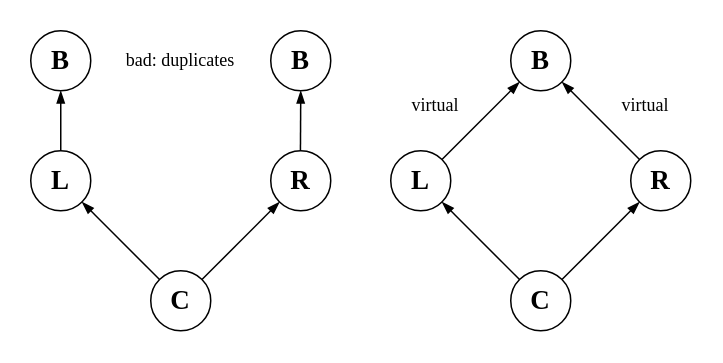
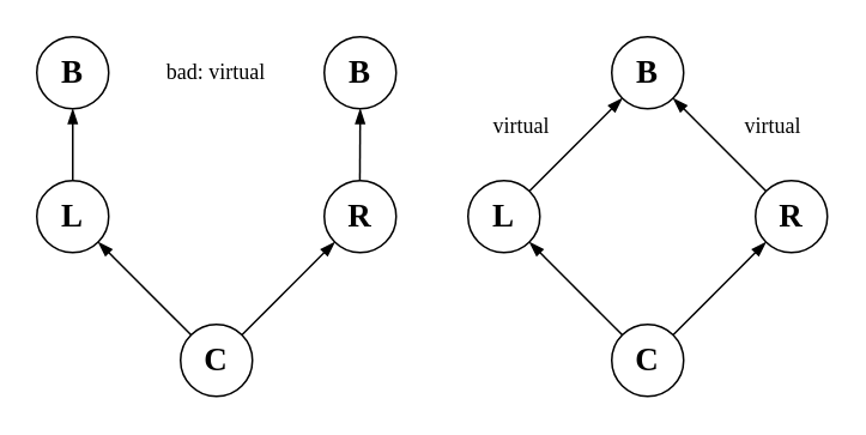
  <mxCell id="0" />
  <mxCell id="1" parent="0" />
  <mxCell id="2" value="&lt;b&gt;&lt;font style=&quot;font-size: 18px;&quot; face=&quot;Verdana&quot;&gt;B&lt;/font&gt;&lt;/b&gt;" style="ellipse;whiteSpace=wrap;html=1;" parent="1" vertex="1"><mxGeometry x="20" y="20" width="40" height="40" as="geometry" /></mxCell>
  <mxCell id="3" value="&lt;b&gt;&lt;font style=&quot;font-size: 18px;&quot; face=&quot;Verdana&quot;&gt;L&lt;/font&gt;&lt;/b&gt;" style="ellipse;whiteSpace=wrap;html=1;" parent="1" vertex="1"><mxGeometry x="20" y="100" width="40" height="40" as="geometry" /></mxCell>
  <mxCell id="4" value="&lt;b&gt;&lt;font style=&quot;font-size: 18px;&quot; face=&quot;Verdana&quot;&gt;R&lt;/font&gt;&lt;/b&gt;" style="ellipse;whiteSpace=wrap;html=1;" parent="1" vertex="1"><mxGeometry x="180" y="100" width="40" height="40" as="geometry" /></mxCell>
  <mxCell id="5" value="&lt;b&gt;&lt;font style=&quot;font-size: 18px;&quot; face=&quot;Verdana&quot;&gt;C&lt;/font&gt;&lt;/b&gt;" style="ellipse;whiteSpace=wrap;html=1;" parent="1" vertex="1"><mxGeometry x="100" y="180" width="40" height="40" as="geometry" /></mxCell>
  <mxCell id="6" value="" style="endArrow=blockThin;html=1;rounded=0;exitX=0.5;exitY=0;exitDx=0;exitDy=0;entryX=0.5;entryY=1;entryDx=0;entryDy=0;endFill=1;" parent="1" source="3" target="2" edge="1"><mxGeometry width="50" height="50" relative="1" as="geometry"><mxPoint x="70" y="100" as="sourcePoint" /><mxPoint x="120" y="50" as="targetPoint" /></mxGeometry></mxCell>
  <mxCell id="7" value="" style="endArrow=blockThin;html=1;rounded=0;exitX=0.5;exitY=0;exitDx=0;exitDy=0;entryX=0.5;entryY=1;entryDx=0;entryDy=0;endFill=1;" parent="1" source="21" edge="1"><mxGeometry width="50" height="50" relative="1" as="geometry"><mxPoint x="199.8" y="100" as="sourcePoint" /><mxPoint x="199.8" y="40" as="targetPoint" /></mxGeometry></mxCell>
  <mxCell id="8" value="" style="endArrow=blockThin;html=1;rounded=0;exitX=0;exitY=0;exitDx=0;exitDy=0;entryX=1;entryY=1;entryDx=0;entryDy=0;endFill=1;" parent="1" source="5" target="3" edge="1"><mxGeometry width="50" height="50" relative="1" as="geometry"><mxPoint x="60" y="120" as="sourcePoint" /><mxPoint x="60" y="60" as="targetPoint" /></mxGeometry></mxCell>
  <mxCell id="9" value="" style="endArrow=blockThin;html=1;rounded=0;exitX=1;exitY=0;exitDx=0;exitDy=0;entryX=0;entryY=1;entryDx=0;entryDy=0;endFill=1;" parent="1" source="5" target="4" edge="1"><mxGeometry width="50" height="50" relative="1" as="geometry"><mxPoint x="70" y="130" as="sourcePoint" /><mxPoint x="70" y="70" as="targetPoint" /></mxGeometry></mxCell>
  <mxCell id="10" value="&lt;b&gt;&lt;font style=&quot;font-size: 18px;&quot; face=&quot;Verdana&quot;&gt;B&lt;/font&gt;&lt;/b&gt;" style="ellipse;whiteSpace=wrap;html=1;" parent="1" vertex="1"><mxGeometry x="340" y="20" width="40" height="40" as="geometry" /></mxCell>
  <mxCell id="11" value="&lt;b&gt;&lt;font style=&quot;font-size: 18px;&quot; face=&quot;Verdana&quot;&gt;L&lt;/font&gt;&lt;/b&gt;" style="ellipse;whiteSpace=wrap;html=1;" parent="1" vertex="1"><mxGeometry x="260" y="100" width="40" height="40" as="geometry" /></mxCell>
  <mxCell id="12" value="&lt;b&gt;&lt;font style=&quot;font-size: 18px;&quot; face=&quot;Verdana&quot;&gt;R&lt;/font&gt;&lt;/b&gt;" style="ellipse;whiteSpace=wrap;html=1;" parent="1" vertex="1"><mxGeometry x="420" y="100" width="40" height="40" as="geometry" /></mxCell>
  <mxCell id="13" value="&lt;b&gt;&lt;font style=&quot;font-size: 18px;&quot; face=&quot;Verdana&quot;&gt;C&lt;/font&gt;&lt;/b&gt;" style="ellipse;whiteSpace=wrap;html=1;" parent="1" vertex="1"><mxGeometry x="340" y="180" width="40" height="40" as="geometry" /></mxCell>
  <mxCell id="14" value="" style="endArrow=blockThin;html=1;rounded=0;exitX=1;exitY=0;exitDx=0;exitDy=0;entryX=0;entryY=1;entryDx=0;entryDy=0;endFill=1;" parent="1" source="11" target="10" edge="1"><mxGeometry width="50" height="50" relative="1" as="geometry"><mxPoint x="310" y="100" as="sourcePoint" /><mxPoint x="360" y="50" as="targetPoint" /></mxGeometry></mxCell>
  <mxCell id="15" value="" style="endArrow=blockThin;html=1;rounded=0;exitX=0;exitY=0;exitDx=0;exitDy=0;entryX=1;entryY=1;entryDx=0;entryDy=0;endFill=1;" parent="1" source="12" target="10" edge="1"><mxGeometry width="50" height="50" relative="1" as="geometry"><mxPoint x="439.8" y="100" as="sourcePoint" /><mxPoint x="439.8" y="40" as="targetPoint" /></mxGeometry></mxCell>
  <mxCell id="16" value="" style="endArrow=blockThin;html=1;rounded=0;exitX=0;exitY=0;exitDx=0;exitDy=0;entryX=1;entryY=1;entryDx=0;entryDy=0;endFill=1;" parent="1" source="13" target="11" edge="1"><mxGeometry width="50" height="50" relative="1" as="geometry"><mxPoint x="300" y="120" as="sourcePoint" /><mxPoint x="300" y="60" as="targetPoint" /></mxGeometry></mxCell>
  <mxCell id="17" value="" style="endArrow=blockThin;html=1;rounded=0;exitX=1;exitY=0;exitDx=0;exitDy=0;entryX=0;entryY=1;entryDx=0;entryDy=0;endFill=1;" parent="1" source="13" target="12" edge="1"><mxGeometry width="50" height="50" relative="1" as="geometry"><mxPoint x="310" y="130" as="sourcePoint" /><mxPoint x="310" y="70" as="targetPoint" /></mxGeometry></mxCell>
- <mxCell id="18" value="&lt;font face=&quot;Verdana&quot;&gt;bad: duplicates&lt;/font&gt;" style="text;html=1;align=center;verticalAlign=middle;whiteSpace=wrap;rounded=0;" parent="1" vertex="1"><mxGeometry x="60" y="20" width="120" height="40" as="geometry" /></mxCell>
+ <mxCell id="18" value="&lt;font face=&quot;Verdana&quot;&gt;bad: virtual&lt;/font&gt;" style="text;html=1;align=center;verticalAlign=middle;whiteSpace=wrap;rounded=0;" parent="1" vertex="1"><mxGeometry x="60" y="20" width="120" height="40" as="geometry" /></mxCell>
  <mxCell id="19" value="&lt;font face=&quot;Verdana&quot;&gt;virtual&lt;/font&gt;" style="text;html=1;align=center;verticalAlign=middle;whiteSpace=wrap;rounded=0;" parent="1" vertex="1"><mxGeometry x="400" y="60" width="60" height="20" as="geometry" /></mxCell>
  <mxCell id="20" value="" style="endArrow=blockThin;html=1;rounded=0;exitX=0.5;exitY=0;exitDx=0;exitDy=0;entryX=0.5;entryY=1;entryDx=0;entryDy=0;endFill=1;" parent="1" target="21" edge="1"><mxGeometry width="50" height="50" relative="1" as="geometry"><mxPoint x="199.8" y="100" as="sourcePoint" /><mxPoint x="199.8" y="40" as="targetPoint" /></mxGeometry></mxCell>
  <mxCell id="21" value="&lt;b&gt;&lt;font style=&quot;font-size: 18px;&quot; face=&quot;Verdana&quot;&gt;B&lt;/font&gt;&lt;/b&gt;" style="ellipse;whiteSpace=wrap;html=1;" parent="1" vertex="1"><mxGeometry x="180" y="20" width="40" height="40" as="geometry" /></mxCell>
  <mxCell id="22" value="&lt;font face=&quot;Verdana&quot;&gt;virtual&lt;/font&gt;" style="text;html=1;align=center;verticalAlign=middle;whiteSpace=wrap;rounded=0;" vertex="1" parent="1"><mxGeometry x="260" y="60" width="60" height="20" as="geometry" /></mxCell>
